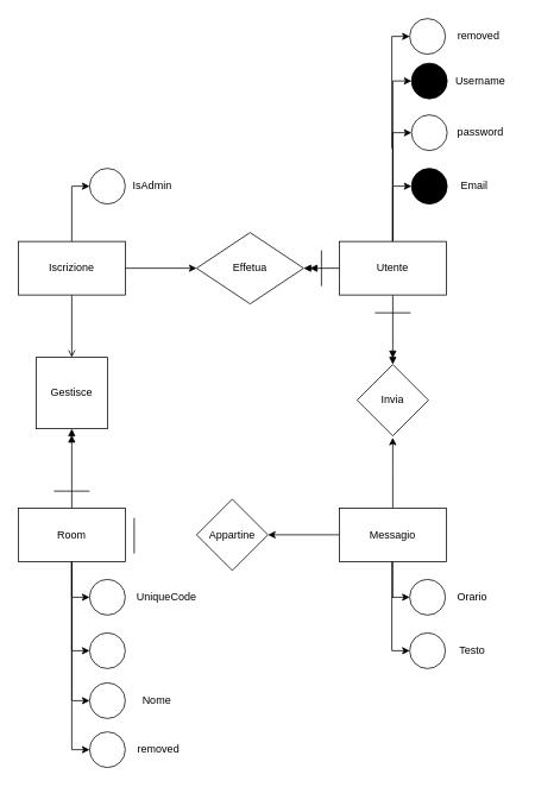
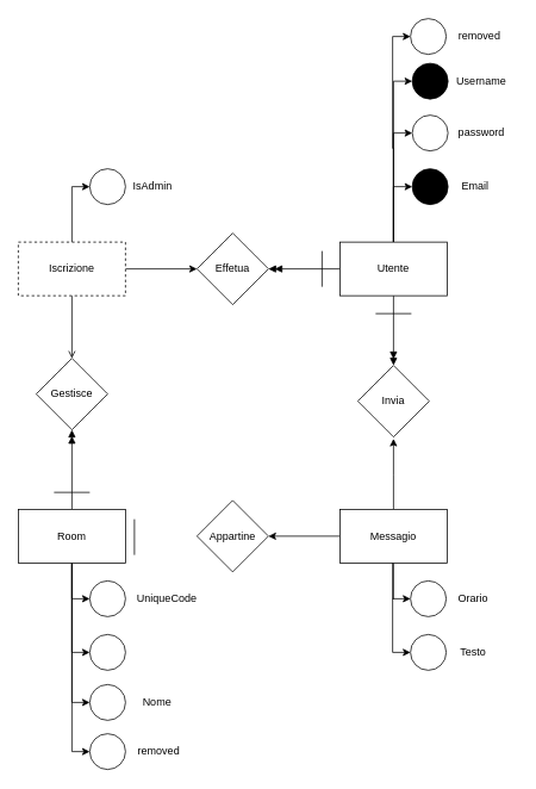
  <mxCell id="0" />
  <mxCell id="1" parent="0" />
  <mxCell id="2" style="edgeStyle=orthogonalEdgeStyle;rounded=0;orthogonalLoop=1;jettySize=auto;html=1;entryX=0;entryY=0.5;entryDx=0;entryDy=0;endArrow=classic;endFill=1;" edge="1" parent="1" source="8" target="11"><mxGeometry relative="1" as="geometry" /></mxCell>
  <mxCell id="3" style="edgeStyle=orthogonalEdgeStyle;rounded=0;orthogonalLoop=1;jettySize=auto;html=1;entryX=0;entryY=0.5;entryDx=0;entryDy=0;endArrow=classic;endFill=1;" edge="1" parent="1" source="8" target="9"><mxGeometry relative="1" as="geometry" /></mxCell>
  <mxCell id="4" style="edgeStyle=orthogonalEdgeStyle;rounded=0;orthogonalLoop=1;jettySize=auto;html=1;entryX=0;entryY=0.5;entryDx=0;entryDy=0;endArrow=classic;endFill=1;" edge="1" parent="1" source="8" target="13"><mxGeometry relative="1" as="geometry" /></mxCell>
  <mxCell id="5" style="edgeStyle=orthogonalEdgeStyle;rounded=0;orthogonalLoop=1;jettySize=auto;html=1;entryX=1;entryY=0.5;entryDx=0;entryDy=0;endArrow=doubleBlock;endFill=1;" edge="1" parent="1" source="8" target="26"><mxGeometry relative="1" as="geometry" /></mxCell>
  <mxCell id="6" style="edgeStyle=orthogonalEdgeStyle;rounded=0;orthogonalLoop=1;jettySize=auto;html=1;entryX=0.5;entryY=0;entryDx=0;entryDy=0;endArrow=doubleBlock;endFill=1;" edge="1" parent="1" source="8" target="34"><mxGeometry relative="1" as="geometry" /></mxCell>
  <mxCell id="7" style="edgeStyle=orthogonalEdgeStyle;rounded=0;orthogonalLoop=1;jettySize=auto;html=1;entryX=0;entryY=0.5;entryDx=0;entryDy=0;endArrow=classic;endFill=1;" edge="1" parent="1" source="8" target="49"><mxGeometry relative="1" as="geometry" /></mxCell>
  <mxCell id="8" value="Utente" style="rounded=0;whiteSpace=wrap;html=1;" vertex="1" parent="1"><mxGeometry x="380" y="270" width="120" height="60" as="geometry" /></mxCell>
  <mxCell id="9" value="" style="ellipse;whiteSpace=wrap;html=1;aspect=fixed;strokeColor=#000000;fillColor=#FFFFFF;" vertex="1" parent="1"><mxGeometry x="461" y="128" width="40" height="40" as="geometry" /></mxCell>
  <mxCell id="10" value="password" style="text;html=1;align=center;verticalAlign=middle;resizable=0;points=[];autosize=1;strokeColor=none;fillColor=none;" vertex="1" parent="1"><mxGeometry x="503" y="133" width="70" height="30" as="geometry" /></mxCell>
  <mxCell id="11" value="" style="ellipse;whiteSpace=wrap;html=1;aspect=fixed;strokeColor=#000000;fillColor=#000000;" vertex="1" parent="1"><mxGeometry x="461" y="188" width="40" height="40" as="geometry" /></mxCell>
  <mxCell id="12" value="Email" style="text;html=1;align=center;verticalAlign=middle;resizable=0;points=[];autosize=1;strokeColor=none;fillColor=none;" vertex="1" parent="1"><mxGeometry x="506" y="193" width="50" height="30" as="geometry" /></mxCell>
  <mxCell id="13" value="" style="ellipse;whiteSpace=wrap;html=1;aspect=fixed;strokeColor=#000000;fillColor=#000000;" vertex="1" parent="1"><mxGeometry x="461" y="70" width="40" height="40" as="geometry" /></mxCell>
  <mxCell id="14" value="Username" style="text;html=1;align=center;verticalAlign=middle;resizable=0;points=[];autosize=1;strokeColor=none;fillColor=none;" vertex="1" parent="1"><mxGeometry x="498" y="75" width="80" height="30" as="geometry" /></mxCell>
  <mxCell id="15" style="edgeStyle=orthogonalEdgeStyle;rounded=0;orthogonalLoop=1;jettySize=auto;html=1;entryX=0.5;entryY=1;entryDx=0;entryDy=0;endArrow=doubleBlock;endFill=1;" edge="1" parent="1" source="20" target="25"><mxGeometry relative="1" as="geometry" /></mxCell>
  <mxCell id="16" style="edgeStyle=orthogonalEdgeStyle;rounded=0;orthogonalLoop=1;jettySize=auto;html=1;entryX=0;entryY=0.5;entryDx=0;entryDy=0;endArrow=classic;endFill=1;" edge="1" parent="1" source="20" target="40"><mxGeometry relative="1" as="geometry" /></mxCell>
  <mxCell id="17" style="edgeStyle=orthogonalEdgeStyle;rounded=0;orthogonalLoop=1;jettySize=auto;html=1;entryX=0;entryY=0.5;entryDx=0;entryDy=0;endArrow=classic;endFill=1;" edge="1" parent="1" source="20" target="42"><mxGeometry relative="1" as="geometry" /></mxCell>
  <mxCell id="18" style="edgeStyle=orthogonalEdgeStyle;rounded=0;orthogonalLoop=1;jettySize=auto;html=1;entryX=0;entryY=0.5;entryDx=0;entryDy=0;endArrow=classic;endFill=1;" edge="1" parent="1" source="20" target="44"><mxGeometry relative="1" as="geometry" /></mxCell>
  <mxCell id="19" style="edgeStyle=orthogonalEdgeStyle;rounded=0;orthogonalLoop=1;jettySize=auto;html=1;entryX=0;entryY=0.5;entryDx=0;entryDy=0;endArrow=classic;endFill=1;" edge="1" parent="1" source="20" target="51"><mxGeometry relative="1" as="geometry" /></mxCell>
  <mxCell id="20" value="Room" style="rounded=0;whiteSpace=wrap;html=1;strokeColor=#000000;fillColor=#FFFFFF;" vertex="1" parent="1"><mxGeometry x="20" y="569" width="120" height="60" as="geometry" /></mxCell>
  <mxCell id="21" style="edgeStyle=orthogonalEdgeStyle;rounded=0;orthogonalLoop=1;jettySize=auto;html=1;endArrow=classic;endFill=1;" edge="1" parent="1" source="24" target="26"><mxGeometry relative="1" as="geometry" /></mxCell>
  <mxCell id="22" style="edgeStyle=orthogonalEdgeStyle;rounded=0;orthogonalLoop=1;jettySize=auto;html=1;entryX=0.5;entryY=0;entryDx=0;entryDy=0;endArrow=open;endFill=1;" edge="1" parent="1" source="24" target="25"><mxGeometry relative="1" as="geometry" /></mxCell>
  <mxCell id="23" style="edgeStyle=orthogonalEdgeStyle;rounded=0;orthogonalLoop=1;jettySize=auto;html=1;entryX=0;entryY=0.5;entryDx=0;entryDy=0;endArrow=classic;endFill=1;" edge="1" parent="1" source="24" target="27"><mxGeometry relative="1" as="geometry" /></mxCell>
- <mxCell id="24" value="Iscrizione" style="rounded=0;whiteSpace=wrap;html=1;strokeColor=#000000;fillColor=#FFFFFF;" vertex="1" parent="1"><mxGeometry x="20" y="270" width="120" height="60" as="geometry" /></mxCell>
- <mxCell id="25" value="Gestisce" style="whiteSpace=wrap;html=1;strokeColor=#000000;fillColor=#FFFFFF;rounded=0;" vertex="1" parent="1"><mxGeometry x="40" y="400" width="80" height="80" as="geometry" /></mxCell>
- <mxCell id="26" value="Effetua" style="rhombus;whiteSpace=wrap;html=1;strokeColor=#000000;fillColor=#FFFFFF;" vertex="1" parent="1"><mxGeometry x="220" y="260" width="120" height="80" as="geometry" /></mxCell>
+ <mxCell id="24" value="Iscrizione" style="rounded=0;whiteSpace=wrap;html=1;strokeColor=#000000;fillColor=#FFFFFF;dashed=1;" vertex="1" parent="1"><mxGeometry x="20" y="270" width="120" height="60" as="geometry" /></mxCell>
+ <mxCell id="25" value="Gestisce" style="rhombus;whiteSpace=wrap;html=1;strokeColor=#000000;fillColor=#FFFFFF;" vertex="1" parent="1"><mxGeometry x="40" y="400" width="80" height="80" as="geometry" /></mxCell>
+ <mxCell id="26" value="Effetua" style="rhombus;whiteSpace=wrap;html=1;strokeColor=#000000;fillColor=#FFFFFF;" vertex="1" parent="1"><mxGeometry x="220" y="260" width="80" height="80" as="geometry" /></mxCell>
  <mxCell id="27" value="" style="ellipse;whiteSpace=wrap;html=1;aspect=fixed;strokeColor=#000000;fillColor=#FFFFFF;" vertex="1" parent="1"><mxGeometry x="100" y="188" width="40" height="40" as="geometry" /></mxCell>
  <mxCell id="28" value="IsAdmin" style="text;html=1;align=center;verticalAlign=middle;resizable=0;points=[];autosize=1;strokeColor=none;fillColor=none;" vertex="1" parent="1"><mxGeometry x="135" y="193" width="70" height="30" as="geometry" /></mxCell>
  <mxCell id="29" style="edgeStyle=orthogonalEdgeStyle;rounded=0;orthogonalLoop=1;jettySize=auto;html=1;entryX=0;entryY=0.5;entryDx=0;entryDy=0;endArrow=classic;endFill=1;" edge="1" parent="1" source="32" target="37"><mxGeometry relative="1" as="geometry" /></mxCell>
  <mxCell id="30" style="edgeStyle=orthogonalEdgeStyle;rounded=0;orthogonalLoop=1;jettySize=auto;html=1;entryX=1;entryY=0.5;entryDx=0;entryDy=0;endArrow=classic;endFill=1;" edge="1" parent="1" source="32" target="39"><mxGeometry relative="1" as="geometry" /></mxCell>
  <mxCell id="31" style="edgeStyle=orthogonalEdgeStyle;rounded=0;orthogonalLoop=1;jettySize=auto;html=1;endArrow=classic;endFill=1;" edge="1" parent="1" source="32"><mxGeometry relative="1" as="geometry"><mxPoint x="440" y="490" as="targetPoint" /></mxGeometry></mxCell>
  <mxCell id="32" value="Messagio" style="rounded=0;whiteSpace=wrap;html=1;" vertex="1" parent="1"><mxGeometry x="380" y="569" width="120" height="60" as="geometry" /></mxCell>
  <mxCell id="33" style="edgeStyle=orthogonalEdgeStyle;rounded=0;orthogonalLoop=1;jettySize=auto;html=1;entryX=0;entryY=0.5;entryDx=0;entryDy=0;endArrow=classic;endFill=1;" edge="1" parent="1" target="35"><mxGeometry relative="1" as="geometry"><mxPoint x="439" y="629" as="sourcePoint" /><Array as="points"><mxPoint x="439" y="669" /></Array></mxGeometry></mxCell>
  <mxCell id="34" value="Invia" style="rhombus;whiteSpace=wrap;html=1;" vertex="1" parent="1"><mxGeometry x="400" y="408" width="80" height="80" as="geometry" /></mxCell>
  <mxCell id="35" value="" style="ellipse;whiteSpace=wrap;html=1;aspect=fixed;strokeColor=#000000;fillColor=#FFFFFF;" vertex="1" parent="1"><mxGeometry x="459" y="649" width="40" height="40" as="geometry" /></mxCell>
  <mxCell id="36" value="Orario" style="text;html=1;align=center;verticalAlign=middle;resizable=0;points=[];autosize=1;strokeColor=none;fillColor=none;" vertex="1" parent="1"><mxGeometry x="499" y="654" width="60" height="30" as="geometry" /></mxCell>
  <mxCell id="37" value="" style="ellipse;whiteSpace=wrap;html=1;aspect=fixed;strokeColor=#000000;fillColor=#FFFFFF;" vertex="1" parent="1"><mxGeometry x="459" y="709" width="40" height="40" as="geometry" /></mxCell>
  <mxCell id="38" value="Testo" style="text;html=1;align=center;verticalAlign=middle;resizable=0;points=[];autosize=1;strokeColor=none;fillColor=none;" vertex="1" parent="1"><mxGeometry x="504" y="714" width="50" height="30" as="geometry" /></mxCell>
  <mxCell id="39" value="Appartine" style="rhombus;whiteSpace=wrap;html=1;strokeColor=#000000;fillColor=#FFFFFF;" vertex="1" parent="1"><mxGeometry x="220" y="559" width="80" height="80" as="geometry" /></mxCell>
  <mxCell id="40" value="" style="ellipse;whiteSpace=wrap;html=1;aspect=fixed;strokeColor=#000000;fillColor=#FFFFFF;" vertex="1" parent="1"><mxGeometry x="100" y="649" width="40" height="40" as="geometry" /></mxCell>
  <mxCell id="41" value="UniqueCode" style="text;html=1;align=center;verticalAlign=middle;resizable=0;points=[];autosize=1;strokeColor=none;fillColor=none;" vertex="1" parent="1"><mxGeometry x="141" y="654" width="90" height="30" as="geometry" /></mxCell>
  <mxCell id="42" value="" style="ellipse;whiteSpace=wrap;html=1;aspect=fixed;strokeColor=#000000;fillColor=#FFFFFF;" vertex="1" parent="1"><mxGeometry x="100" y="709" width="40" height="40" as="geometry" /></mxCell>
  <mxCell id="43" value="Nome" style="text;html=1;align=center;verticalAlign=middle;resizable=0;points=[];autosize=1;strokeColor=none;fillColor=none;" vertex="1" parent="1"><mxGeometry x="145" y="770" width="60" height="30" as="geometry" /></mxCell>
  <mxCell id="44" value="" style="ellipse;whiteSpace=wrap;html=1;aspect=fixed;strokeColor=#000000;fillColor=#FFFFFF;" vertex="1" parent="1"><mxGeometry x="100" y="765" width="40" height="40" as="geometry" /></mxCell>
  <mxCell id="45" value="" style="endArrow=none;html=1;rounded=0;" edge="1" parent="1"><mxGeometry width="50" height="50" relative="1" as="geometry"><mxPoint x="150" y="620" as="sourcePoint" /><mxPoint x="150" y="580" as="targetPoint" /></mxGeometry></mxCell>
  <mxCell id="46" value="" style="endArrow=none;html=1;rounded=0;" edge="1" parent="1"><mxGeometry width="50" height="50" relative="1" as="geometry"><mxPoint x="420" y="350" as="sourcePoint" /><mxPoint x="460" y="350" as="targetPoint" /></mxGeometry></mxCell>
  <mxCell id="47" value="" style="endArrow=none;html=1;rounded=0;" edge="1" parent="1"><mxGeometry width="50" height="50" relative="1" as="geometry"><mxPoint x="360" y="320" as="sourcePoint" /><mxPoint x="360" y="280" as="targetPoint" /></mxGeometry></mxCell>
  <mxCell id="48" value="" style="endArrow=none;html=1;rounded=0;" edge="1" parent="1"><mxGeometry width="50" height="50" relative="1" as="geometry"><mxPoint x="60" y="550" as="sourcePoint" /><mxPoint x="100" y="550" as="targetPoint" /></mxGeometry></mxCell>
  <mxCell id="49" value="" style="ellipse;whiteSpace=wrap;html=1;aspect=fixed;strokeColor=#000000;fillColor=#FFFFFF;" vertex="1" parent="1"><mxGeometry x="459" y="20" width="40" height="40" as="geometry" /></mxCell>
  <mxCell id="50" value="removed" style="text;html=1;align=center;verticalAlign=middle;resizable=0;points=[];autosize=1;strokeColor=none;fillColor=none;" vertex="1" parent="1"><mxGeometry x="501" y="25" width="70" height="30" as="geometry" /></mxCell>
  <mxCell id="51" value="" style="ellipse;whiteSpace=wrap;html=1;aspect=fixed;strokeColor=#000000;fillColor=#FFFFFF;" vertex="1" parent="1"><mxGeometry x="100" y="820" width="40" height="40" as="geometry" /></mxCell>
  <mxCell id="52" value="removed" style="text;html=1;align=center;verticalAlign=middle;resizable=0;points=[];autosize=1;strokeColor=none;fillColor=none;" vertex="1" parent="1"><mxGeometry x="142" y="825" width="70" height="30" as="geometry" /></mxCell>
